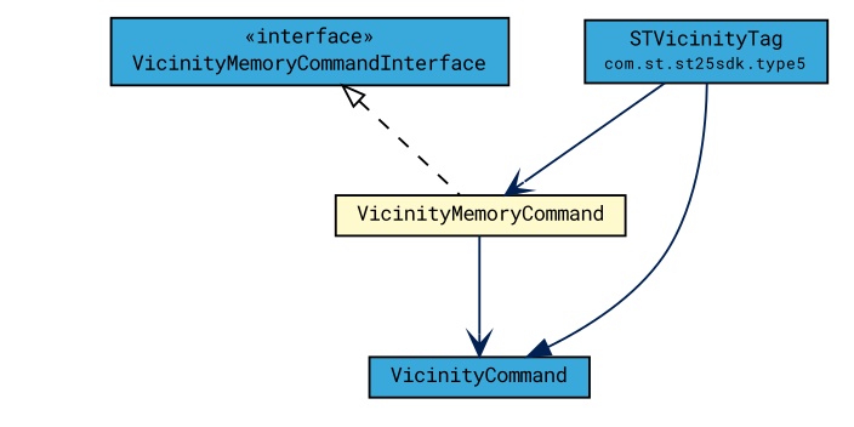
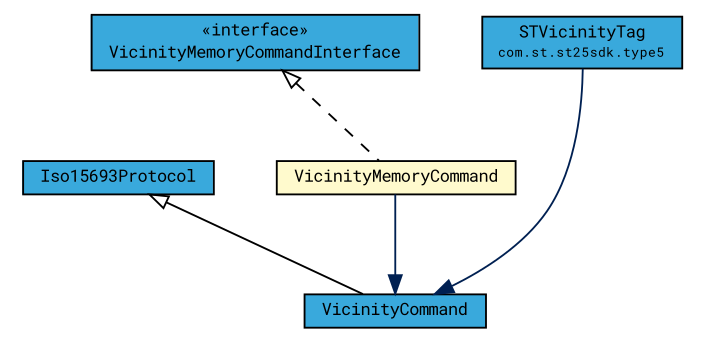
  digraph {
    fontname="Roboto Mono"
    nodesep=0.25
    ranksep=0.5
    node [fontcolor=black fontname="Roboto Mono" fontsize=9.0 shape=plaintext]
    edge [color="#002052" fontcolor="#002052" fontname="Roboto Mono" fontsize=10.0 headport=p labelfontname=Helvetica labelfontsize=10 tailport=p]
    n1 [label=<<table title="com.st.st25sdk.command.VicinityMemoryCommand" border="0" cellborder="1" cellspacing="0" cellpadding="2" port="p" bgcolor="lemonChiffon" href="./VicinityMemoryCommand.html"> 		<tr><td><table border="0" cellspacing="0" cellpadding="1"> <tr><td align="center" balign="center"> VicinityMemoryCommand </td></tr> 		</table></td></tr> 		</table>>]
    n2 [label=<<table title="com.st.st25sdk.command.VicinityCommand" border="0" cellborder="1" cellspacing="0" cellpadding="2" port="p" bgcolor="#39a9dc" href="./VicinityCommand.html"> 		<tr><td><table border="0" cellspacing="0" cellpadding="1"> <tr><td align="center" balign="center"> VicinityCommand </td></tr> 		</table></td></tr> 		</table>>]
    n3 [label=<<table title="com.st.st25sdk.command.VicinityMemoryCommandInterface" border="0" cellborder="1" cellspacing="0" cellpadding="2" port="p" bgcolor="#39a9dc" href="./VicinityMemoryCommandInterface.html"> 		<tr><td><table border="0" cellspacing="0" cellpadding="1"> <tr><td align="center" balign="center"> &#171;interface&#187; </td></tr> <tr><td align="center" balign="center"> VicinityMemoryCommandInterface </td></tr> 		</table></td></tr> 		</table>>]
+   n4 [label=<<table title="com.st.st25sdk.command.Iso15693Protocol" border="0" cellborder="1" cellspacing="0" cellpadding="2" port="p" bgcolor="#39a9dc" href="./Iso15693Protocol.html"> 		<tr><td><table border="0" cellspacing="0" cellpadding="1"> <tr><td align="center" balign="center"> Iso15693Protocol </td></tr> 		</table></td></tr> 		</table>>]
    n5 [label=<<table title="com.st.st25sdk.type5.STVicinityTag" border="0" cellborder="1" cellspacing="0" cellpadding="2" port="p" bgcolor="#39a9dc" href="../type5/STVicinityTag.html"> 		<tr><td><table border="0" cellspacing="0" cellpadding="1"> <tr><td align="center" balign="center"> STVicinityTag </td></tr> <tr><td align="center" balign="center"><font point-size="7.0"> com.st.st25sdk.type5 </font></td></tr> 		</table></td></tr> 		</table>>]
-   n1 -> n2 [arrowhead=open]
+   n1 -> n2 [arrowhead=normal]
    n3 -> n1 [arrowtail=empty dir=back fontsize=10 style=dashed color="" fontcolor=""]
-   n5 -> n1 [arrowhead=open]
+   n4 -> n2 [arrowtail=empty dir=back fontsize=10 color="" fontcolor=""]
    n5 -> n2 [arrowhead=normal]
  }
